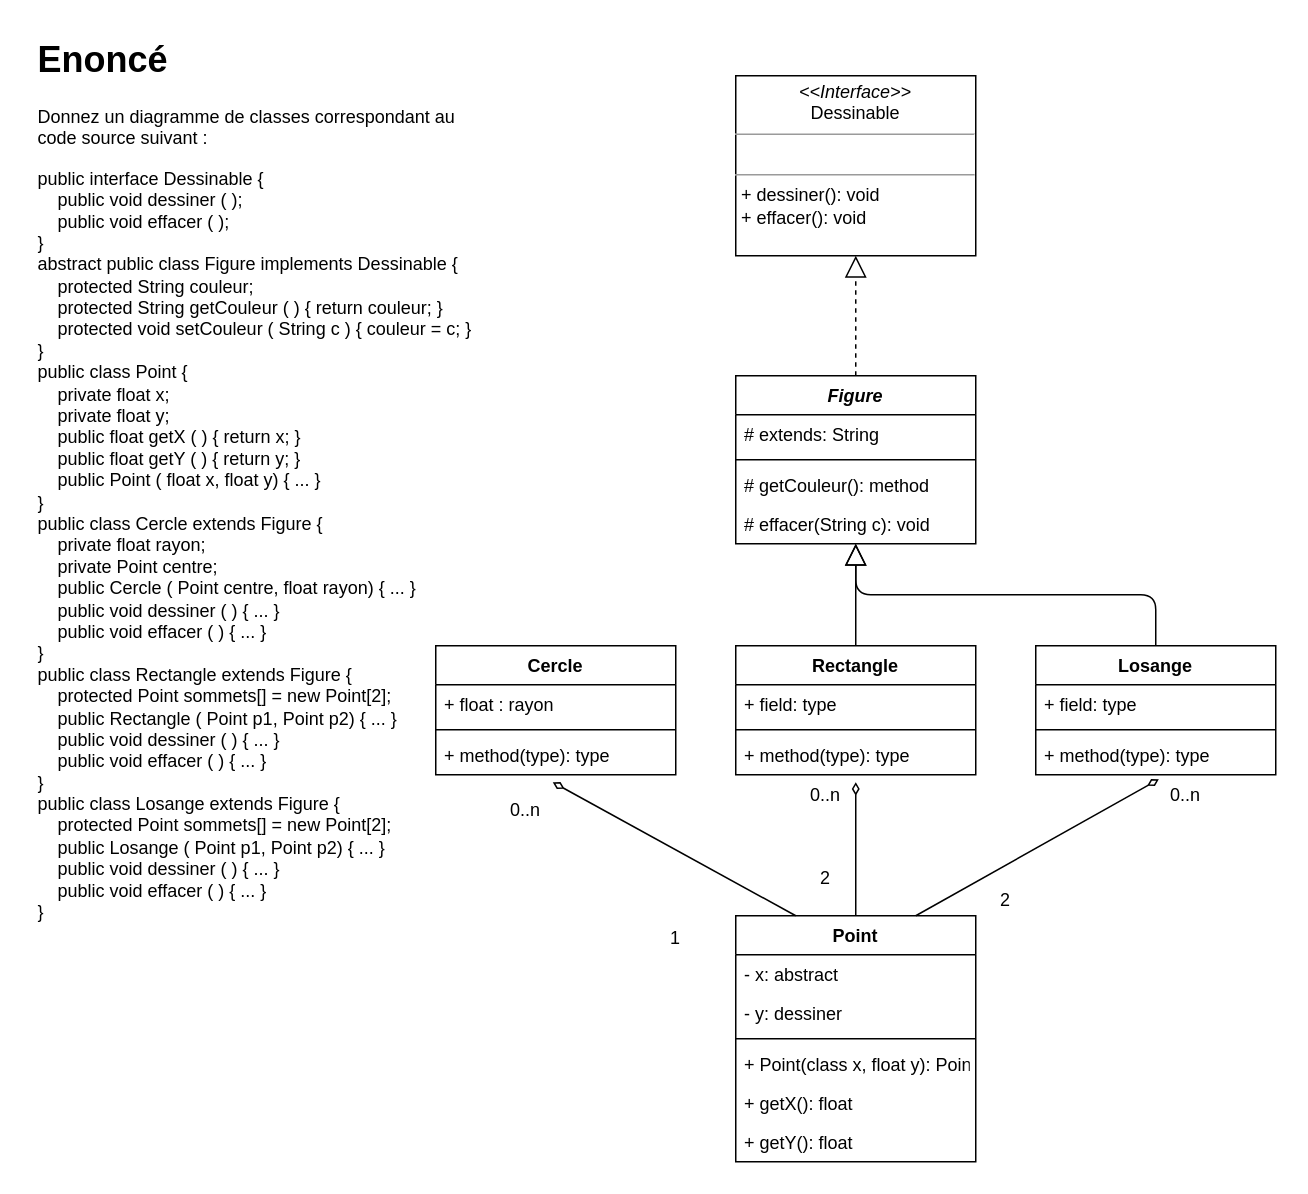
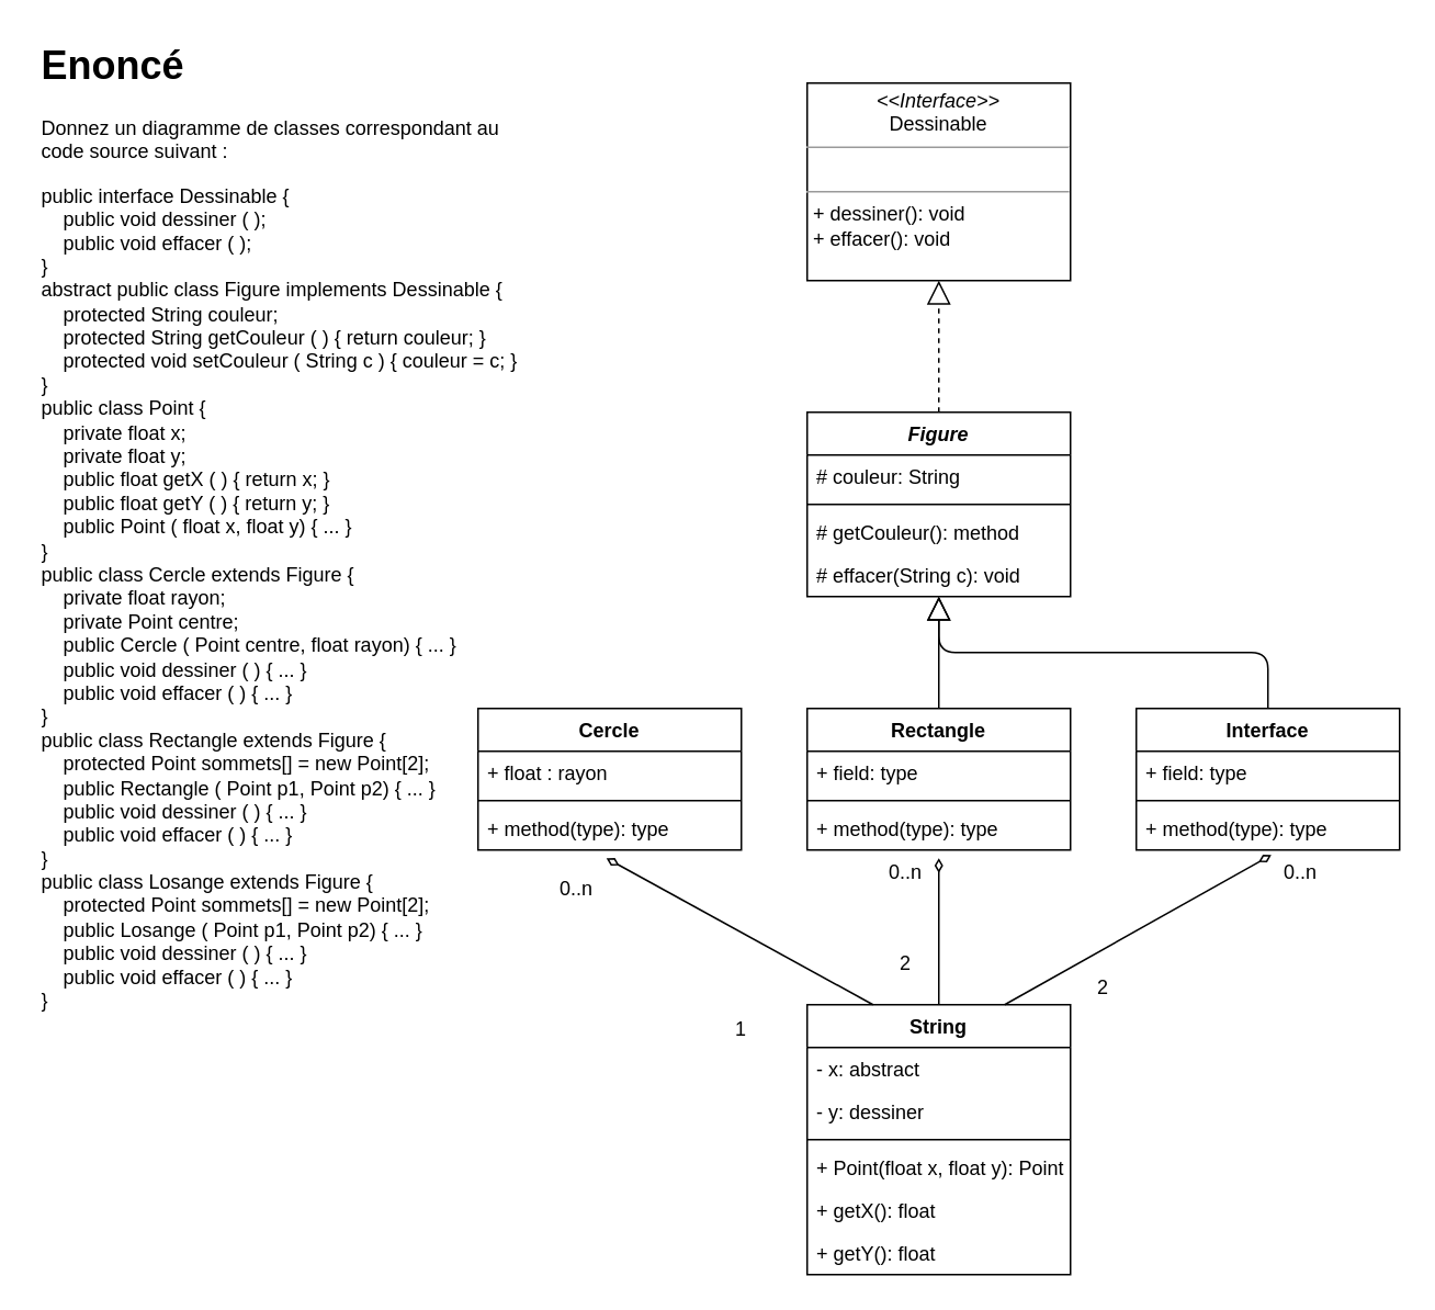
  <mxCell id="0" />
  <mxCell id="1" parent="0" />
  <mxCell id="2" value="&lt;h1&gt;Enoncé&lt;/h1&gt;&lt;p&gt;Donnez un diagramme de classes correspondant au code source suivant :&lt;/p&gt;&lt;p&gt;public interface Dessinable {&lt;br&gt;&amp;nbsp;&amp;nbsp; &amp;nbsp;public void dessiner ( );&lt;br&gt;&amp;nbsp;&amp;nbsp; &amp;nbsp;public void effacer ( );&lt;br&gt;}&lt;br&gt;abstract public class Figure implements Dessinable {&lt;br&gt;&amp;nbsp;&amp;nbsp; &amp;nbsp;protected String couleur;&lt;br&gt;&amp;nbsp;&amp;nbsp; &amp;nbsp;protected String getCouleur ( ) { return couleur; }&lt;br&gt;&amp;nbsp;&amp;nbsp; &amp;nbsp;protected void setCouleur ( String c ) { couleur = c; }&lt;br&gt;}&lt;br&gt;public class Point {&lt;br&gt;&amp;nbsp;&amp;nbsp; &amp;nbsp;private float x;&lt;br&gt;&amp;nbsp;&amp;nbsp; &amp;nbsp;private float y;&lt;br&gt;&amp;nbsp;&amp;nbsp; &amp;nbsp;public float getX ( ) { return x; }&lt;br&gt;&amp;nbsp;&amp;nbsp; &amp;nbsp;public float getY ( ) { return y; }&lt;br&gt;&amp;nbsp;&amp;nbsp; &amp;nbsp;public Point ( float x, float y) { ... }&lt;br&gt;}&lt;br&gt;public class Cercle extends Figure {&lt;br&gt;&amp;nbsp;&amp;nbsp; &amp;nbsp;private float rayon;&lt;br&gt;&amp;nbsp;&amp;nbsp; &amp;nbsp;private Point centre;&lt;br&gt;&amp;nbsp;&amp;nbsp; &amp;nbsp;public Cercle ( Point centre, float rayon) { ... }&lt;br&gt;&amp;nbsp;&amp;nbsp; &amp;nbsp;public void dessiner ( ) { ... }&lt;br&gt;&amp;nbsp;&amp;nbsp; &amp;nbsp;public void effacer ( ) { ... }&lt;br&gt;}&lt;br&gt;public class Rectangle extends Figure {&lt;br&gt;&amp;nbsp;&amp;nbsp; &amp;nbsp;protected Point sommets[] = new Point[2];&lt;br&gt;&amp;nbsp;&amp;nbsp; &amp;nbsp;public Rectangle ( Point p1, Point p2) { ... }&lt;br&gt;&amp;nbsp;&amp;nbsp; &amp;nbsp;public void dessiner ( ) { ... }&lt;br&gt;&amp;nbsp;&amp;nbsp; &amp;nbsp;public void effacer ( ) { ... }&lt;br&gt;}&lt;br&gt;public class Losange extends Figure {&lt;br&gt;&amp;nbsp;&amp;nbsp; &amp;nbsp;protected Point sommets[] = new Point[2];&lt;br&gt;&amp;nbsp;&amp;nbsp; &amp;nbsp;public Losange ( Point p1, Point p2) { ... }&lt;br&gt;&amp;nbsp;&amp;nbsp; &amp;nbsp;public void dessiner ( ) { ... }&lt;br&gt;&amp;nbsp;&amp;nbsp; &amp;nbsp;public void effacer ( ) { ... }&lt;br&gt;}&lt;/p&gt;" style="text;html=1;strokeColor=none;fillColor=none;spacing=5;spacingTop=-20;whiteSpace=wrap;overflow=hidden;rounded=0;" vertex="1" parent="1"><mxGeometry x="20" y="20" width="310" height="600" as="geometry" /></mxCell>
  <mxCell id="3" value="Figure" style="swimlane;fontStyle=3;align=center;verticalAlign=top;childLayout=stackLayout;horizontal=1;startSize=26;horizontalStack=0;resizeParent=1;resizeParentMax=0;resizeLast=0;collapsible=1;marginBottom=0;" vertex="1" parent="1"><mxGeometry x="490" y="250" width="160" height="112" as="geometry" /></mxCell>
- <mxCell id="4" value="# extends: String " style="text;strokeColor=none;fillColor=none;align=left;verticalAlign=top;spacingLeft=4;spacingRight=4;overflow=hidden;rotatable=0;points=[[0,0.5],[1,0.5]];portConstraint=eastwest;" vertex="1" parent="3"><mxGeometry y="26" width="160" height="26" as="geometry" /></mxCell>
+ <mxCell id="4" value="# couleur: String " style="text;strokeColor=none;fillColor=none;align=left;verticalAlign=top;spacingLeft=4;spacingRight=4;overflow=hidden;rotatable=0;points=[[0,0.5],[1,0.5]];portConstraint=eastwest;" vertex="1" parent="3"><mxGeometry y="26" width="160" height="26" as="geometry" /></mxCell>
  <mxCell id="5" value="" style="line;strokeWidth=1;fillColor=none;align=left;verticalAlign=middle;spacingTop=-1;spacingLeft=3;spacingRight=3;rotatable=0;labelPosition=right;points=[];portConstraint=eastwest;" vertex="1" parent="3"><mxGeometry y="52" width="160" height="8" as="geometry" /></mxCell>
  <mxCell id="6" value="# getCouleur(): method" style="text;strokeColor=none;fillColor=none;align=left;verticalAlign=top;spacingLeft=4;spacingRight=4;overflow=hidden;rotatable=0;points=[[0,0.5],[1,0.5]];portConstraint=eastwest;" vertex="1" parent="3"><mxGeometry y="60" width="160" height="26" as="geometry" /></mxCell>
  <mxCell id="7" value="# effacer(String c): void" style="text;strokeColor=none;fillColor=none;align=left;verticalAlign=top;spacingLeft=4;spacingRight=4;overflow=hidden;rotatable=0;points=[[0,0.5],[1,0.5]];portConstraint=eastwest;" vertex="1" parent="3"><mxGeometry y="86" width="160" height="26" as="geometry" /></mxCell>
- <mxCell id="8" value="Point" style="swimlane;fontStyle=1;align=center;verticalAlign=top;childLayout=stackLayout;horizontal=1;startSize=26;horizontalStack=0;resizeParent=1;resizeParentMax=0;resizeLast=0;collapsible=1;marginBottom=0;" vertex="1" parent="1"><mxGeometry x="490" y="610" width="160" height="164" as="geometry" /></mxCell>
+ <mxCell id="8" value="String" style="swimlane;fontStyle=1;align=center;verticalAlign=top;childLayout=stackLayout;horizontal=1;startSize=26;horizontalStack=0;resizeParent=1;resizeParentMax=0;resizeLast=0;collapsible=1;marginBottom=0;" vertex="1" parent="1"><mxGeometry x="490" y="610" width="160" height="164" as="geometry" /></mxCell>
  <mxCell id="9" value="- x: abstract" style="text;strokeColor=none;fillColor=none;align=left;verticalAlign=top;spacingLeft=4;spacingRight=4;overflow=hidden;rotatable=0;points=[[0,0.5],[1,0.5]];portConstraint=eastwest;" vertex="1" parent="8"><mxGeometry y="26" width="160" height="26" as="geometry" /></mxCell>
  <mxCell id="10" value="- y: dessiner" style="text;strokeColor=none;fillColor=none;align=left;verticalAlign=top;spacingLeft=4;spacingRight=4;overflow=hidden;rotatable=0;points=[[0,0.5],[1,0.5]];portConstraint=eastwest;" vertex="1" parent="8"><mxGeometry y="52" width="160" height="26" as="geometry" /></mxCell>
  <mxCell id="11" value="" style="line;strokeWidth=1;fillColor=none;align=left;verticalAlign=middle;spacingTop=-1;spacingLeft=3;spacingRight=3;rotatable=0;labelPosition=right;points=[];portConstraint=eastwest;" vertex="1" parent="8"><mxGeometry y="78" width="160" height="8" as="geometry" /></mxCell>
- <mxCell id="12" value="+ Point(class x, float y): Point" style="text;strokeColor=none;fillColor=none;align=left;verticalAlign=top;spacingLeft=4;spacingRight=4;overflow=hidden;rotatable=0;points=[[0,0.5],[1,0.5]];portConstraint=eastwest;" vertex="1" parent="8"><mxGeometry y="86" width="160" height="26" as="geometry" /></mxCell>
+ <mxCell id="12" value="+ Point(float x, float y): Point" style="text;strokeColor=none;fillColor=none;align=left;verticalAlign=top;spacingLeft=4;spacingRight=4;overflow=hidden;rotatable=0;points=[[0,0.5],[1,0.5]];portConstraint=eastwest;" vertex="1" parent="8"><mxGeometry y="86" width="160" height="26" as="geometry" /></mxCell>
  <mxCell id="13" value="+ getX(): float" style="text;strokeColor=none;fillColor=none;align=left;verticalAlign=top;spacingLeft=4;spacingRight=4;overflow=hidden;rotatable=0;points=[[0,0.5],[1,0.5]];portConstraint=eastwest;" vertex="1" parent="8"><mxGeometry y="112" width="160" height="26" as="geometry" /></mxCell>
  <mxCell id="14" value="+ getY(): float" style="text;strokeColor=none;fillColor=none;align=left;verticalAlign=top;spacingLeft=4;spacingRight=4;overflow=hidden;rotatable=0;points=[[0,0.5],[1,0.5]];portConstraint=eastwest;" vertex="1" parent="8"><mxGeometry y="138" width="160" height="26" as="geometry" /></mxCell>
  <mxCell id="15" value="&lt;p style=&quot;margin: 0px ; margin-top: 4px ; text-align: center&quot;&gt;&lt;i&gt;&amp;lt;&amp;lt;Interface&amp;gt;&amp;gt;&lt;/i&gt;&lt;br&gt;Dessinable&lt;/p&gt;&lt;hr size=&quot;1&quot;&gt;&lt;p style=&quot;margin: 0px ; margin-left: 4px&quot;&gt;&amp;nbsp;&lt;br&gt;&lt;/p&gt;&lt;hr size=&quot;1&quot;&gt;&lt;p style=&quot;margin: 0px ; margin-left: 4px&quot;&gt;+ dessiner(): void&lt;br&gt;+ effacer(): void&lt;/p&gt;" style="verticalAlign=top;align=left;overflow=fill;fontSize=12;fontFamily=Helvetica;html=1;" vertex="1" parent="1"><mxGeometry x="490" y="50" width="160" height="120" as="geometry" /></mxCell>
  <mxCell id="16" value="Cercle" style="swimlane;fontStyle=1;align=center;verticalAlign=top;childLayout=stackLayout;horizontal=1;startSize=26;horizontalStack=0;resizeParent=1;resizeParentMax=0;resizeLast=0;collapsible=1;marginBottom=0;" vertex="1" parent="1"><mxGeometry x="290" y="430" width="160" height="86" as="geometry" /></mxCell>
  <mxCell id="17" value="+ float : rayon" style="text;strokeColor=none;fillColor=none;align=left;verticalAlign=top;spacingLeft=4;spacingRight=4;overflow=hidden;rotatable=0;points=[[0,0.5],[1,0.5]];portConstraint=eastwest;" vertex="1" parent="16"><mxGeometry y="26" width="160" height="26" as="geometry" /></mxCell>
  <mxCell id="18" value="" style="line;strokeWidth=1;fillColor=none;align=left;verticalAlign=middle;spacingTop=-1;spacingLeft=3;spacingRight=3;rotatable=0;labelPosition=right;points=[];portConstraint=eastwest;" vertex="1" parent="16"><mxGeometry y="52" width="160" height="8" as="geometry" /></mxCell>
  <mxCell id="19" value="+ method(type): type" style="text;strokeColor=none;fillColor=none;align=left;verticalAlign=top;spacingLeft=4;spacingRight=4;overflow=hidden;rotatable=0;points=[[0,0.5],[1,0.5]];portConstraint=eastwest;" vertex="1" parent="16"><mxGeometry y="60" width="160" height="26" as="geometry" /></mxCell>
  <mxCell id="20" value="Rectangle" style="swimlane;fontStyle=1;align=center;verticalAlign=top;childLayout=stackLayout;horizontal=1;startSize=26;horizontalStack=0;resizeParent=1;resizeParentMax=0;resizeLast=0;collapsible=1;marginBottom=0;" vertex="1" parent="1"><mxGeometry x="490" y="430" width="160" height="86" as="geometry" /></mxCell>
  <mxCell id="21" value="+ field: type" style="text;strokeColor=none;fillColor=none;align=left;verticalAlign=top;spacingLeft=4;spacingRight=4;overflow=hidden;rotatable=0;points=[[0,0.5],[1,0.5]];portConstraint=eastwest;" vertex="1" parent="20"><mxGeometry y="26" width="160" height="26" as="geometry" /></mxCell>
  <mxCell id="22" value="" style="line;strokeWidth=1;fillColor=none;align=left;verticalAlign=middle;spacingTop=-1;spacingLeft=3;spacingRight=3;rotatable=0;labelPosition=right;points=[];portConstraint=eastwest;" vertex="1" parent="20"><mxGeometry y="52" width="160" height="8" as="geometry" /></mxCell>
  <mxCell id="23" value="+ method(type): type" style="text;strokeColor=none;fillColor=none;align=left;verticalAlign=top;spacingLeft=4;spacingRight=4;overflow=hidden;rotatable=0;points=[[0,0.5],[1,0.5]];portConstraint=eastwest;" vertex="1" parent="20"><mxGeometry y="60" width="160" height="26" as="geometry" /></mxCell>
- <mxCell id="24" value="Losange" style="swimlane;fontStyle=1;align=center;verticalAlign=top;childLayout=stackLayout;horizontal=1;startSize=26;horizontalStack=0;resizeParent=1;resizeParentMax=0;resizeLast=0;collapsible=1;marginBottom=0;" vertex="1" parent="1"><mxGeometry x="690" y="430" width="160" height="86" as="geometry" /></mxCell>
+ <mxCell id="24" value="Interface" style="swimlane;fontStyle=1;align=center;verticalAlign=top;childLayout=stackLayout;horizontal=1;startSize=26;horizontalStack=0;resizeParent=1;resizeParentMax=0;resizeLast=0;collapsible=1;marginBottom=0;" vertex="1" parent="1"><mxGeometry x="690" y="430" width="160" height="86" as="geometry" /></mxCell>
  <mxCell id="25" value="+ field: type" style="text;strokeColor=none;fillColor=none;align=left;verticalAlign=top;spacingLeft=4;spacingRight=4;overflow=hidden;rotatable=0;points=[[0,0.5],[1,0.5]];portConstraint=eastwest;" vertex="1" parent="24"><mxGeometry y="26" width="160" height="26" as="geometry" /></mxCell>
  <mxCell id="26" value="" style="line;strokeWidth=1;fillColor=none;align=left;verticalAlign=middle;spacingTop=-1;spacingLeft=3;spacingRight=3;rotatable=0;labelPosition=right;points=[];portConstraint=eastwest;" vertex="1" parent="24"><mxGeometry y="52" width="160" height="8" as="geometry" /></mxCell>
  <mxCell id="27" value="+ method(type): type" style="text;strokeColor=none;fillColor=none;align=left;verticalAlign=top;spacingLeft=4;spacingRight=4;overflow=hidden;rotatable=0;points=[[0,0.5],[1,0.5]];portConstraint=eastwest;" vertex="1" parent="24"><mxGeometry y="60" width="160" height="26" as="geometry" /></mxCell>
  <mxCell id="28" value="" style="endArrow=block;dashed=1;endFill=0;endSize=12;html=1;entryX=0.5;entryY=1;entryDx=0;entryDy=0;exitX=0.5;exitY=0;exitDx=0;exitDy=0;" edge="1" parent="1" source="3" target="15"><mxGeometry width="160" relative="1" as="geometry"><mxPoint x="510" y="200" as="sourcePoint" /><mxPoint x="670" y="200" as="targetPoint" /></mxGeometry></mxCell>
  <mxCell id="29" value="" style="endArrow=block;endFill=0;endSize=12;html=1;exitX=0.5;exitY=0;exitDx=0;exitDy=0;entryX=0.5;entryY=1;entryDx=0;entryDy=0;edgeStyle=elbowEdgeStyle;elbow=vertical;" edge="1" parent="1" source="24"><mxGeometry width="160" relative="1" as="geometry"><mxPoint x="370" y="410" as="sourcePoint" /><mxPoint x="570" y="362" as="targetPoint" /></mxGeometry></mxCell>
  <mxCell id="30" value="" style="endArrow=block;endFill=0;endSize=12;html=1;exitX=0.5;exitY=0;exitDx=0;exitDy=0;entryX=0.5;entryY=1;entryDx=0;entryDy=0;edgeStyle=elbowEdgeStyle;elbow=vertical;" edge="1" parent="1" source="20"><mxGeometry width="160" relative="1" as="geometry"><mxPoint x="370" y="410" as="sourcePoint" /><mxPoint x="570" y="362" as="targetPoint" /></mxGeometry></mxCell>
  <mxCell id="31" value="" style="endArrow=none;endFill=0;endSize=12;html=1;entryX=0.25;entryY=0;entryDx=0;entryDy=0;startArrow=diamondThin;startFill=0;" edge="1" parent="1" target="8"><mxGeometry width="160" relative="1" as="geometry"><mxPoint x="368" y="521" as="sourcePoint" /><mxPoint x="510" y="550" as="targetPoint" /></mxGeometry></mxCell>
  <mxCell id="32" value="" style="endArrow=none;endFill=0;endSize=12;html=1;exitX=0.5;exitY=1.192;exitDx=0;exitDy=0;exitPerimeter=0;startArrow=diamondThin;startFill=0;" edge="1" parent="1" source="23" target="8"><mxGeometry width="160" relative="1" as="geometry"><mxPoint x="368" y="521" as="sourcePoint" /><mxPoint x="530" y="610" as="targetPoint" /></mxGeometry></mxCell>
  <mxCell id="33" value="" style="endArrow=none;endFill=0;endSize=12;html=1;exitX=0.513;exitY=1.115;exitDx=0;exitDy=0;exitPerimeter=0;entryX=0.75;entryY=0;entryDx=0;entryDy=0;startArrow=diamondThin;startFill=0;" edge="1" parent="1" source="27" target="8"><mxGeometry width="160" relative="1" as="geometry"><mxPoint x="720" y="520.992" as="sourcePoint" /><mxPoint x="720" y="610" as="targetPoint" /></mxGeometry></mxCell>
  <mxCell id="34" value="0..n" style="text;html=1;strokeColor=none;fillColor=none;align=center;verticalAlign=middle;whiteSpace=wrap;rounded=0;" vertex="1" parent="1"><mxGeometry x="330" y="530" width="40" height="20" as="geometry" /></mxCell>
  <mxCell id="35" value="1" style="text;html=1;strokeColor=none;fillColor=none;align=center;verticalAlign=middle;whiteSpace=wrap;rounded=0;" vertex="1" parent="1"><mxGeometry x="430" y="615" width="40" height="20" as="geometry" /></mxCell>
  <mxCell id="36" value="0..n" style="text;html=1;strokeColor=none;fillColor=none;align=center;verticalAlign=middle;whiteSpace=wrap;rounded=0;" vertex="1" parent="1"><mxGeometry x="530" y="520" width="40" height="20" as="geometry" /></mxCell>
  <mxCell id="37" value="2" style="text;html=1;strokeColor=none;fillColor=none;align=center;verticalAlign=middle;whiteSpace=wrap;rounded=0;" vertex="1" parent="1"><mxGeometry x="530" y="575" width="40" height="20" as="geometry" /></mxCell>
  <mxCell id="38" value="0..n" style="text;html=1;strokeColor=none;fillColor=none;align=center;verticalAlign=middle;whiteSpace=wrap;rounded=0;" vertex="1" parent="1"><mxGeometry x="770" y="520" width="40" height="20" as="geometry" /></mxCell>
  <mxCell id="39" value="2" style="text;html=1;strokeColor=none;fillColor=none;align=center;verticalAlign=middle;whiteSpace=wrap;rounded=0;" vertex="1" parent="1"><mxGeometry x="650" y="590" width="40" height="20" as="geometry" /></mxCell>
